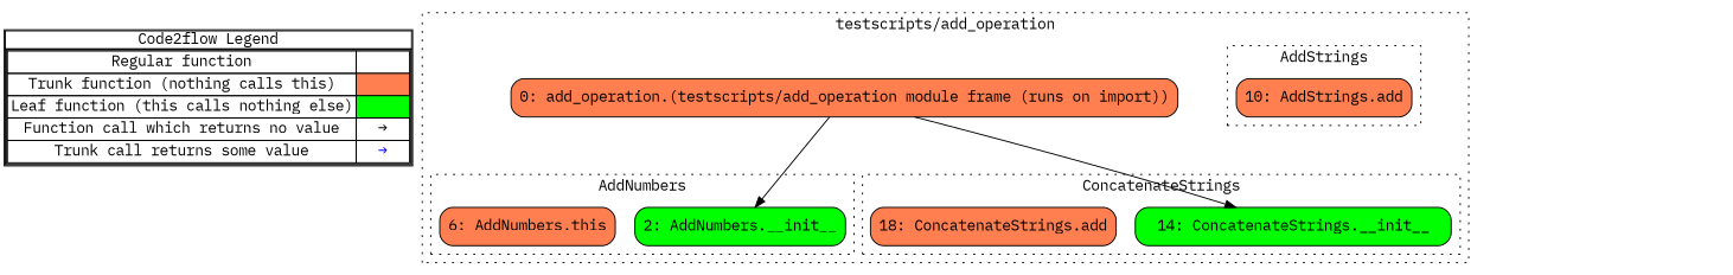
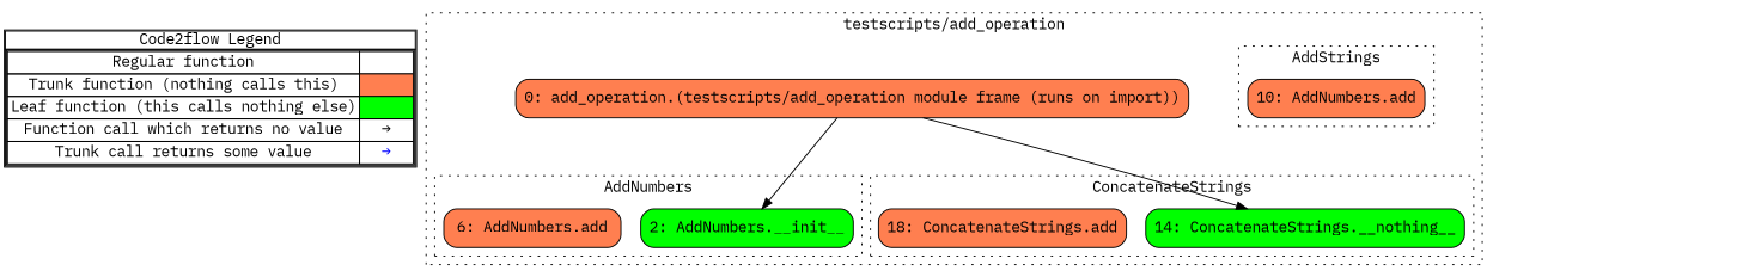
  digraph {
    concentrate=true
    fontname="IBM Plex Mono"
    node [fontname="IBM Plex Mono" shape=rect fillcolor=coral splines=ortho style="rounded,filled"]
    edge [fontname="IBM Plex Mono"]
    n1 [label=< 				<table cellspacing="0" cellpadding="0" border="1"><tr><td>Code2flow Legend</td></tr><tr><td> 				<table cellspacing="0"> 				<tr><td>Regular function</td><td width="50px"></td></tr> 				<tr><td>Trunk function (nothing calls this)</td><td bgcolor='coral'></td></tr> 				<tr><td>Leaf function (this calls nothing else)</td><td bgcolor='green'></td></tr> 				<tr><td>Function call which returns no value</td><td>&#8594;</td></tr> 				<tr><td>Trunk call returns some value</td><td><font color='blue'>&#8594;</font></td></tr> 				</table></td></tr></table> 				> margin=0 shape=none fillcolor="" splines="" style=""]
    n2 [fillcolor=green label="2: AddNumbers.__init__"]
-   n3 [label="6: AddNumbers.this"]
-   n4 [label="10: AddStrings.add"]
-   n5 [fillcolor=green label="14: ConcatenateStrings.__init__"]
+   n3 [label="6: AddNumbers.add"]
+   n4 [label="10: AddNumbers.add"]
+   n5 [fillcolor=green label="14: ConcatenateStrings.__nothing__"]
    n6 [label="18: ConcatenateStrings.add"]
    n7 [label="0: add_operation.(testscripts/add_operation module frame (runs on import))"]
    n8 [label=0.010080099105834961 style=invis shape="" fillcolor="" splines=""]
    subgraph sub_1 {
      label=legend
      rank=min
      n1
    }
    subgraph cluster_2 {
      color=black
      label="testscripts/add_operation"
      style=dotted
      n7
      subgraph cluster_3 {
        color=black
        label=AddNumbers
        style=dotted
        n2
        n3
      }
      subgraph cluster_4 {
        color=black
        label=AddStrings
        style=dotted
        n4
      }
      subgraph cluster_5 {
        color=black
        label=ConcatenateStrings
        style=dotted
        n5
        n6
      }
    }
    n7 -> n2
    n7 -> n5
  }
